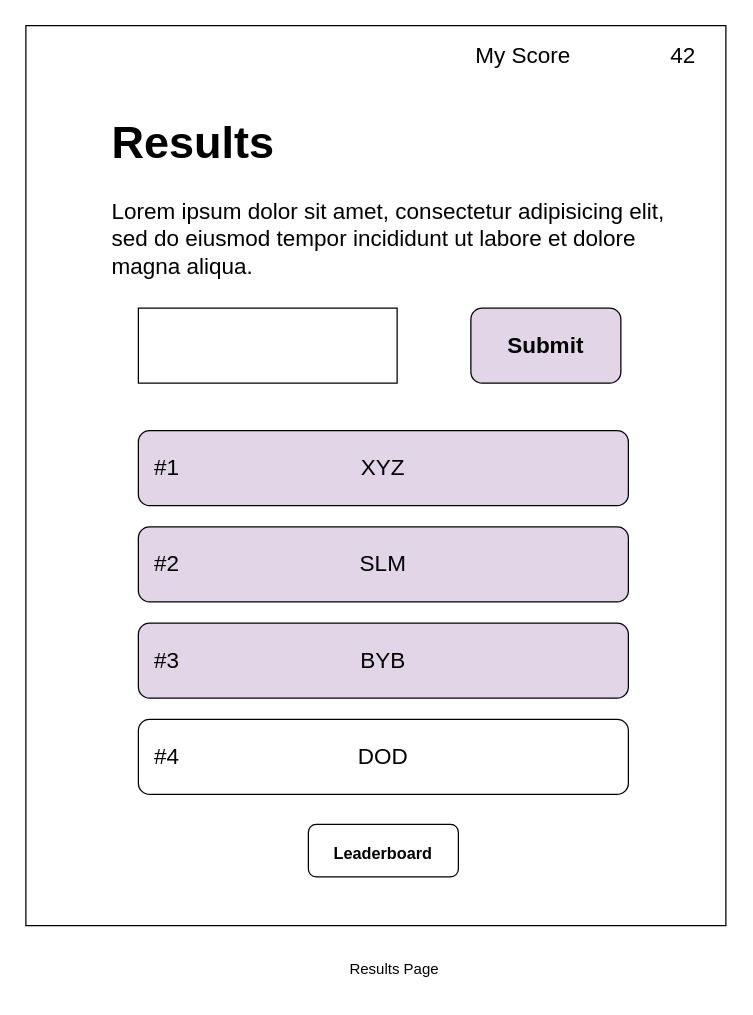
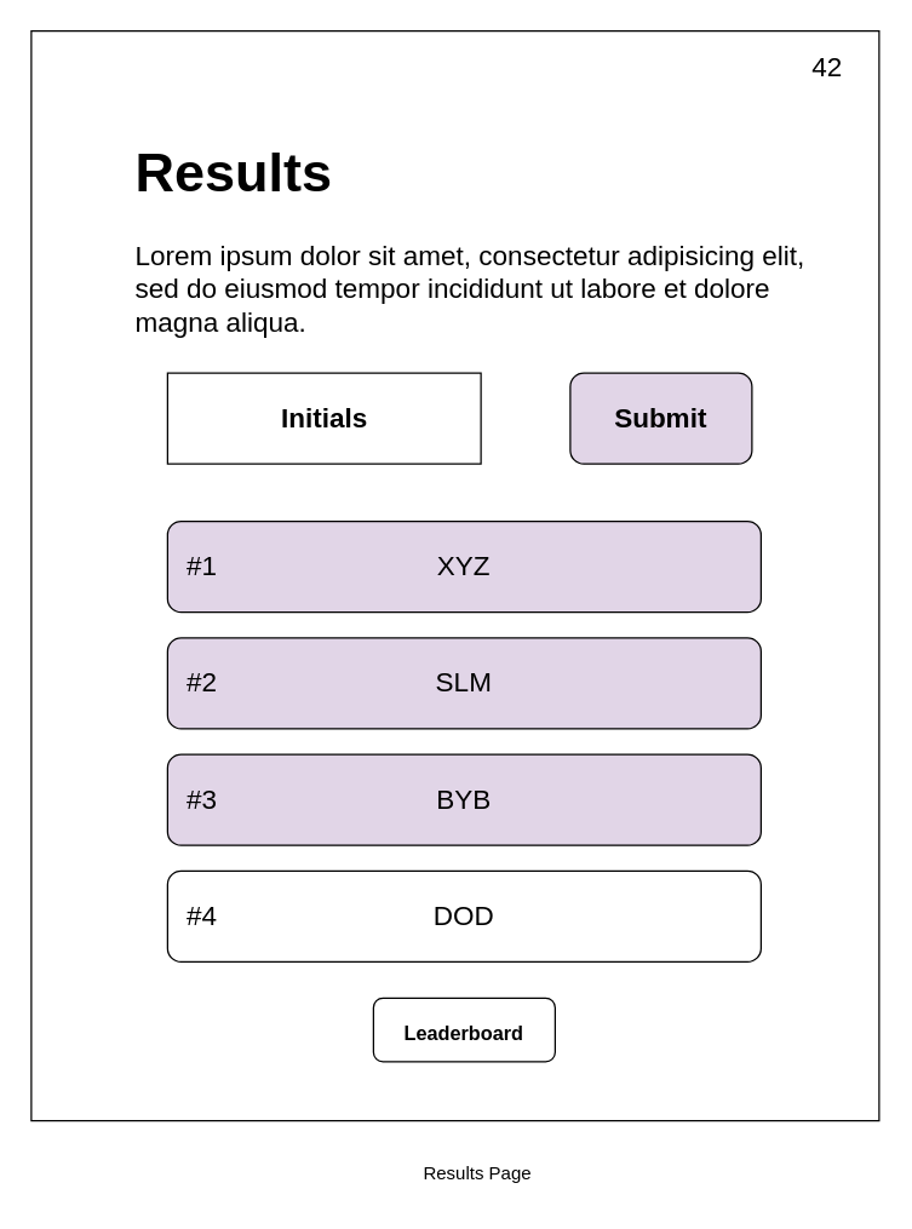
  <mxCell id="0" />
  <mxCell id="1" parent="0" />
  <mxCell id="2" value="" style="rounded=0;whiteSpace=wrap;html=1;direction=south;" parent="1" vertex="1"><mxGeometry x="20" y="20" width="560" height="720" as="geometry" /></mxCell>
  <mxCell id="3" value="Results Page" style="text;html=1;strokeColor=none;fillColor=none;align=center;verticalAlign=middle;whiteSpace=wrap;rounded=0;" parent="1" vertex="1"><mxGeometry x="250" y="760" width="130" height="30" as="geometry" /></mxCell>
- <mxCell id="4" value="My Score" style="text;html=1;strokeColor=none;fillColor=none;align=center;verticalAlign=middle;whiteSpace=wrap;rounded=0;fontSize=18;" parent="1" vertex="1"><mxGeometry x="362" y="29" width="112" height="30" as="geometry" /></mxCell>
  <mxCell id="5" value="42" style="text;html=1;strokeColor=none;fillColor=none;align=center;verticalAlign=middle;whiteSpace=wrap;rounded=0;fontSize=18;" parent="1" vertex="1"><mxGeometry x="516" y="29" width="60" height="30" as="geometry" /></mxCell>
  <mxCell id="6" value="&lt;h1&gt;Results&lt;/h1&gt;&lt;p&gt;Lorem ipsum dolor sit amet, consectetur adipisicing elit, sed do eiusmod tempor incididunt ut labore et dolore magna aliqua.&lt;/p&gt;" style="text;html=1;strokeColor=none;fillColor=none;spacing=5;spacingTop=-20;whiteSpace=wrap;overflow=hidden;rounded=0;fontSize=18;" parent="1" vertex="1"><mxGeometry x="84" y="78" width="462" height="175" as="geometry" /></mxCell>
  <mxCell id="7" value="XYZ" style="rounded=1;whiteSpace=wrap;html=1;fontSize=18;fillColor=#e1d5e7;" parent="1" vertex="1"><mxGeometry x="110" y="344" width="392" height="60" as="geometry" /></mxCell>
  <mxCell id="8" value="SLM" style="rounded=1;whiteSpace=wrap;html=1;fontSize=18;fillColor=#e1d5e7;" parent="1" vertex="1"><mxGeometry x="110" y="421" width="392" height="60" as="geometry" /></mxCell>
  <mxCell id="9" value="BYB" style="rounded=1;whiteSpace=wrap;html=1;fontSize=18;fillColor=#e1d5e7;" parent="1" vertex="1"><mxGeometry x="110" y="498" width="392" height="60" as="geometry" /></mxCell>
  <mxCell id="10" value="DOD" style="rounded=1;whiteSpace=wrap;html=1;fontSize=18;" parent="1" vertex="1"><mxGeometry x="110" y="575" width="392" height="60" as="geometry" /></mxCell>
  <mxCell id="11" value="#1" style="text;html=1;strokeColor=none;fillColor=none;align=center;verticalAlign=middle;whiteSpace=wrap;rounded=0;fontSize=18;" parent="1" vertex="1"><mxGeometry x="103" y="359" width="60" height="30" as="geometry" /></mxCell>
  <mxCell id="12" value="#2" style="text;html=1;strokeColor=none;fillColor=none;align=center;verticalAlign=middle;whiteSpace=wrap;rounded=0;fontSize=18;" parent="1" vertex="1"><mxGeometry x="103" y="436" width="60" height="30" as="geometry" /></mxCell>
  <mxCell id="13" value="#3" style="text;html=1;strokeColor=none;fillColor=none;align=center;verticalAlign=middle;whiteSpace=wrap;rounded=0;fontSize=18;" parent="1" vertex="1"><mxGeometry x="103" y="513" width="60" height="30" as="geometry" /></mxCell>
  <mxCell id="14" value="#4" style="text;html=1;strokeColor=none;fillColor=none;align=center;verticalAlign=middle;whiteSpace=wrap;rounded=0;fontSize=18;" parent="1" vertex="1"><mxGeometry x="103" y="590" width="60" height="30" as="geometry" /></mxCell>
  <mxCell id="15" value="&lt;b&gt;Submit&lt;/b&gt;" style="rounded=1;whiteSpace=wrap;html=1;fontSize=18;fillColor=#e1d5e7;" parent="1" vertex="1"><mxGeometry x="376" y="246" width="120" height="60" as="geometry" /></mxCell>
  <mxCell id="16" value="" style="rounded=0;whiteSpace=wrap;html=1;fontSize=11;" parent="1" vertex="1"><mxGeometry x="110" y="246" width="207" height="60" as="geometry" /></mxCell>
+ <mxCell id="17" value="&lt;font style=&quot;font-size: 18px&quot;&gt;&lt;b&gt;Initials&lt;/b&gt;&lt;/font&gt;" style="text;html=1;strokeColor=none;fillColor=none;align=center;verticalAlign=middle;whiteSpace=wrap;rounded=0;fontSize=11;" parent="1" vertex="1"><mxGeometry x="183.5" y="261" width="60" height="30" as="geometry" /></mxCell>
  <mxCell id="18" value="" style="rounded=1;whiteSpace=wrap;html=1;" vertex="1" parent="1"><mxGeometry x="246" y="659" width="120" height="42" as="geometry" /></mxCell>
  <mxCell id="19" value="&lt;b&gt;&lt;font style=&quot;font-size: 13px&quot;&gt;Leaderboard&lt;/font&gt;&lt;/b&gt;" style="text;html=1;strokeColor=none;fillColor=none;align=center;verticalAlign=middle;whiteSpace=wrap;rounded=0;" vertex="1" parent="1"><mxGeometry x="276" y="666" width="60" height="31" as="geometry" /></mxCell>
